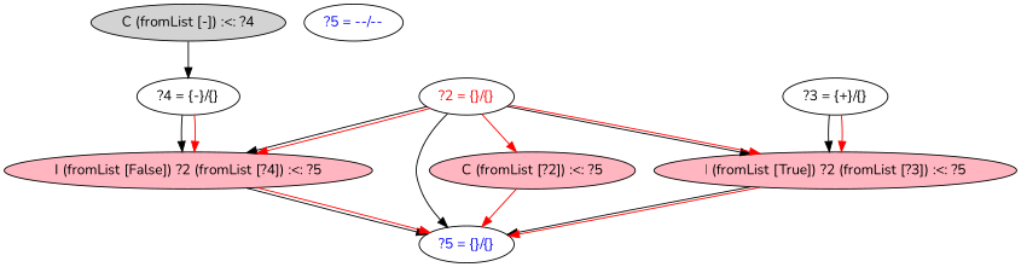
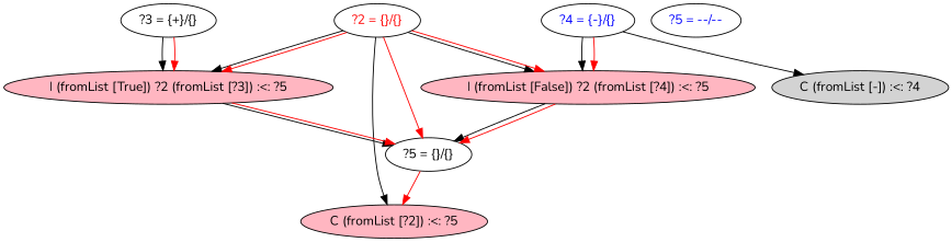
  digraph {
    fontname=Nunito
    node [fontname=Nunito]
    edge [color=red fontname=Nunito]
    "?2 = {}/{}" [fontcolor=red]
-   "?5 = {}/{}" [fontcolor=blue]
+   "?5 = {}/{}" [fontcolor=black]
    "I (fromList [False]) ?2 (fromList [?4]) :<: ?5" [fillcolor=lightpink style=filled]
    "I (fromList [True]) ?2 (fromList [?3]) :<: ?5" [fillcolor=lightpink style=filled]
    "C (fromList [?2]) :<: ?5" [fillcolor=lightpink style=filled]
    "?3 = {+}/{}" [fontcolor=black]
-   "?4 = {-}/{}" [fontcolor=black]
+   "?4 = {-}/{}" [fontcolor=blue]
    n8 [fontcolor=blue label="?5 = --/--"]
    "C (fromList [-]) :<: ?4" [style=filled]
-   "?2 = {}/{}" -> "?5 = {}/{}" [color=black]
+   "?2 = {}/{}" -> "?5 = {}/{}"
    "?2 = {}/{}" -> "I (fromList [False]) ?2 (fromList [?4]) :<: ?5" [color=""]
    "?2 = {}/{}" -> "I (fromList [False]) ?2 (fromList [?4]) :<: ?5"
    "?2 = {}/{}" -> "I (fromList [True]) ?2 (fromList [?3]) :<: ?5" [color=""]
    "?2 = {}/{}" -> "I (fromList [True]) ?2 (fromList [?3]) :<: ?5"
-   "?2 = {}/{}" -> "C (fromList [?2]) :<: ?5"
+   "?2 = {}/{}" -> "C (fromList [?2]) :<: ?5" [color=black]
    "I (fromList [False]) ?2 (fromList [?4]) :<: ?5" -> "?5 = {}/{}" [color=""]
    "I (fromList [False]) ?2 (fromList [?4]) :<: ?5" -> "?5 = {}/{}"
    "I (fromList [True]) ?2 (fromList [?3]) :<: ?5" -> "?5 = {}/{}" [color=""]
    "I (fromList [True]) ?2 (fromList [?3]) :<: ?5" -> "?5 = {}/{}"
-   "C (fromList [?2]) :<: ?5" -> "?5 = {}/{}"
+   "?5 = {}/{}" -> "C (fromList [?2]) :<: ?5"
    "?3 = {+}/{}" -> "I (fromList [True]) ?2 (fromList [?3]) :<: ?5" [color=""]
    "?3 = {+}/{}" -> "I (fromList [True]) ?2 (fromList [?3]) :<: ?5"
    "?4 = {-}/{}" -> "I (fromList [False]) ?2 (fromList [?4]) :<: ?5" [color=""]
    "?4 = {-}/{}" -> "I (fromList [False]) ?2 (fromList [?4]) :<: ?5"
-   "C (fromList [-]) :<: ?4" -> "?4 = {-}/{}" [color=""]
+   "?4 = {-}/{}" -> "C (fromList [-]) :<: ?4" [color=""]
  }
